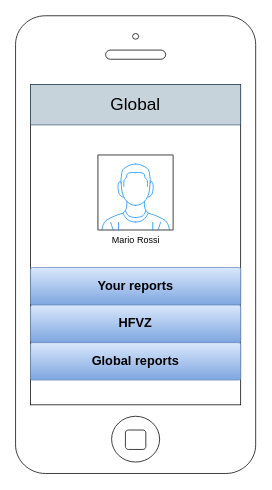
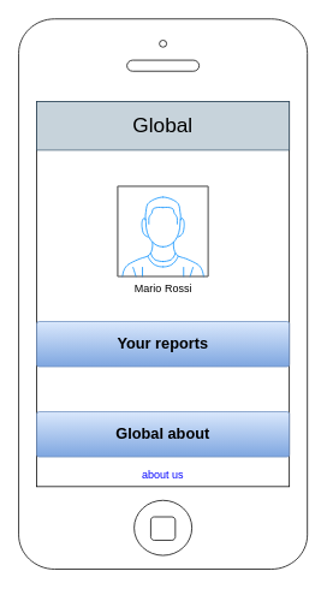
  <mxCell id="0" />
  <mxCell id="1" parent="0" />
  <mxCell id="2" value="" style="html=1;verticalLabelPosition=bottom;labelBackgroundColor=#ffffff;verticalAlign=top;shadow=0;dashed=0;strokeWidth=1;shape=mxgraph.ios7.misc.iphone;gradientColor=none;fillColor=#FFFFFF;" parent="1" vertex="1"><mxGeometry x="20" y="20.5" width="320" height="610" as="geometry" /></mxCell>
  <mxCell id="3" value="Global" style="text;html=1;align=center;verticalAlign=middle;whiteSpace=wrap;rounded=0;fontSize=23;opacity=80;fillColor=#bac8d3;strokeColor=#23445d;" parent="1" vertex="1"><mxGeometry x="40" y="112" width="280" height="54" as="geometry" /></mxCell>
  <mxCell id="4" value="Mario Rossi" style="verticalLabelPosition=bottom;shadow=0;dashed=0;align=center;html=1;verticalAlign=top;strokeWidth=1;shape=mxgraph.mockup.containers.userMale;strokeColor=#666666;strokeColor2=#008cff;fillColor=#ffffff;" parent="1" vertex="1"><mxGeometry x="130" y="206" width="100" height="100" as="geometry" /></mxCell>
+ <mxCell id="5" value="&lt;font color=&quot;#0000ff&quot;&gt;about us&lt;/font&gt;" style="text;html=1;strokeColor=none;fillColor=none;align=center;verticalAlign=middle;whiteSpace=wrap;rounded=0;shadow=0;" parent="1" vertex="1"><mxGeometry x="40" y="516" width="280" height="20" as="geometry" /></mxCell>
  <mxCell id="6" value="&lt;font style=&quot;font-size: 17px&quot;&gt;&lt;b&gt;Your reports&lt;/b&gt;&lt;/font&gt;" style="strokeWidth=1;html=1;shadow=0;dashed=0;shape=mxgraph.ios.iTextInput;strokeColor=#6c8ebf;buttonText=;fontSize=8;fillColor=#dae8fc;whiteSpace=wrap;align=center;gradientColor=#7ea6e0;" parent="1" vertex="1"><mxGeometry x="40" y="356" width="280" height="50" as="geometry" /></mxCell>
- <mxCell id="7" value="&lt;b&gt;&lt;font style=&quot;font-size: 17px&quot;&gt;Global reports&lt;/font&gt;&lt;/b&gt;" style="strokeWidth=1;html=1;shadow=0;dashed=0;shape=mxgraph.ios.iTextInput;strokeColor=#6c8ebf;buttonText=;fontSize=8;fillColor=#dae8fc;whiteSpace=wrap;align=center;gradientColor=#7ea6e0;" parent="1" vertex="1"><mxGeometry x="40" y="456" width="280" height="50" as="geometry" /></mxCell>
- <mxCell id="8" value="&lt;span style=&quot;font-size: 17px&quot;&gt;&lt;b&gt;HFVZ&lt;/b&gt;&lt;/span&gt;" style="strokeWidth=1;html=1;shadow=0;dashed=0;shape=mxgraph.ios.iTextInput;strokeColor=#6c8ebf;buttonText=;fontSize=8;fillColor=#dae8fc;whiteSpace=wrap;align=center;gradientColor=#7ea6e0;" parent="1" vertex="1"><mxGeometry x="40" y="406" width="280" height="50" as="geometry" /></mxCell>
+ <mxCell id="7" value="&lt;b&gt;&lt;font style=&quot;font-size: 17px&quot;&gt;Global about&lt;/font&gt;&lt;/b&gt;" style="strokeWidth=1;html=1;shadow=0;dashed=0;shape=mxgraph.ios.iTextInput;strokeColor=#6c8ebf;buttonText=;fontSize=8;fillColor=#dae8fc;whiteSpace=wrap;align=center;gradientColor=#7ea6e0;" parent="1" vertex="1"><mxGeometry x="40" y="456" width="280" height="50" as="geometry" /></mxCell>
